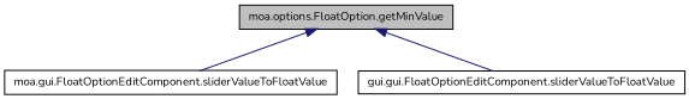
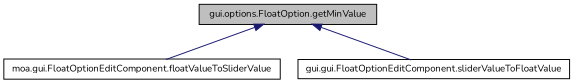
  digraph {
    fontname=Nunito
    rankdir=TB
    node [color=black fillcolor=white fontname=Nunito fontsize=10 shape=record style=filled]
    edge [color=midnightblue dir=back fontname=Nunito fontsize=10 labelfontname=Helvetica labelfontsize=10 style=solid]
-   n1 [fillcolor=grey75 fontcolor=black height=0.2 label="moa.options.FloatOption.getMinValue" width=0.4]
-   n2 [height=0.2 label="moa.gui.FloatOptionEditComponent.sliderValueToFloatValue" width=0.4]
+   n1 [fillcolor=grey75 fontcolor=black height=0.2 label="gui.options.FloatOption.getMinValue" width=0.4]
+   n2 [height=0.2 label="moa.gui.FloatOptionEditComponent.floatValueToSliderValue" width=0.4]
    n3 [height=0.2 label="gui.gui.FloatOptionEditComponent.sliderValueToFloatValue" width=0.4]
    n1 -> n2
    n1 -> n3
  }
